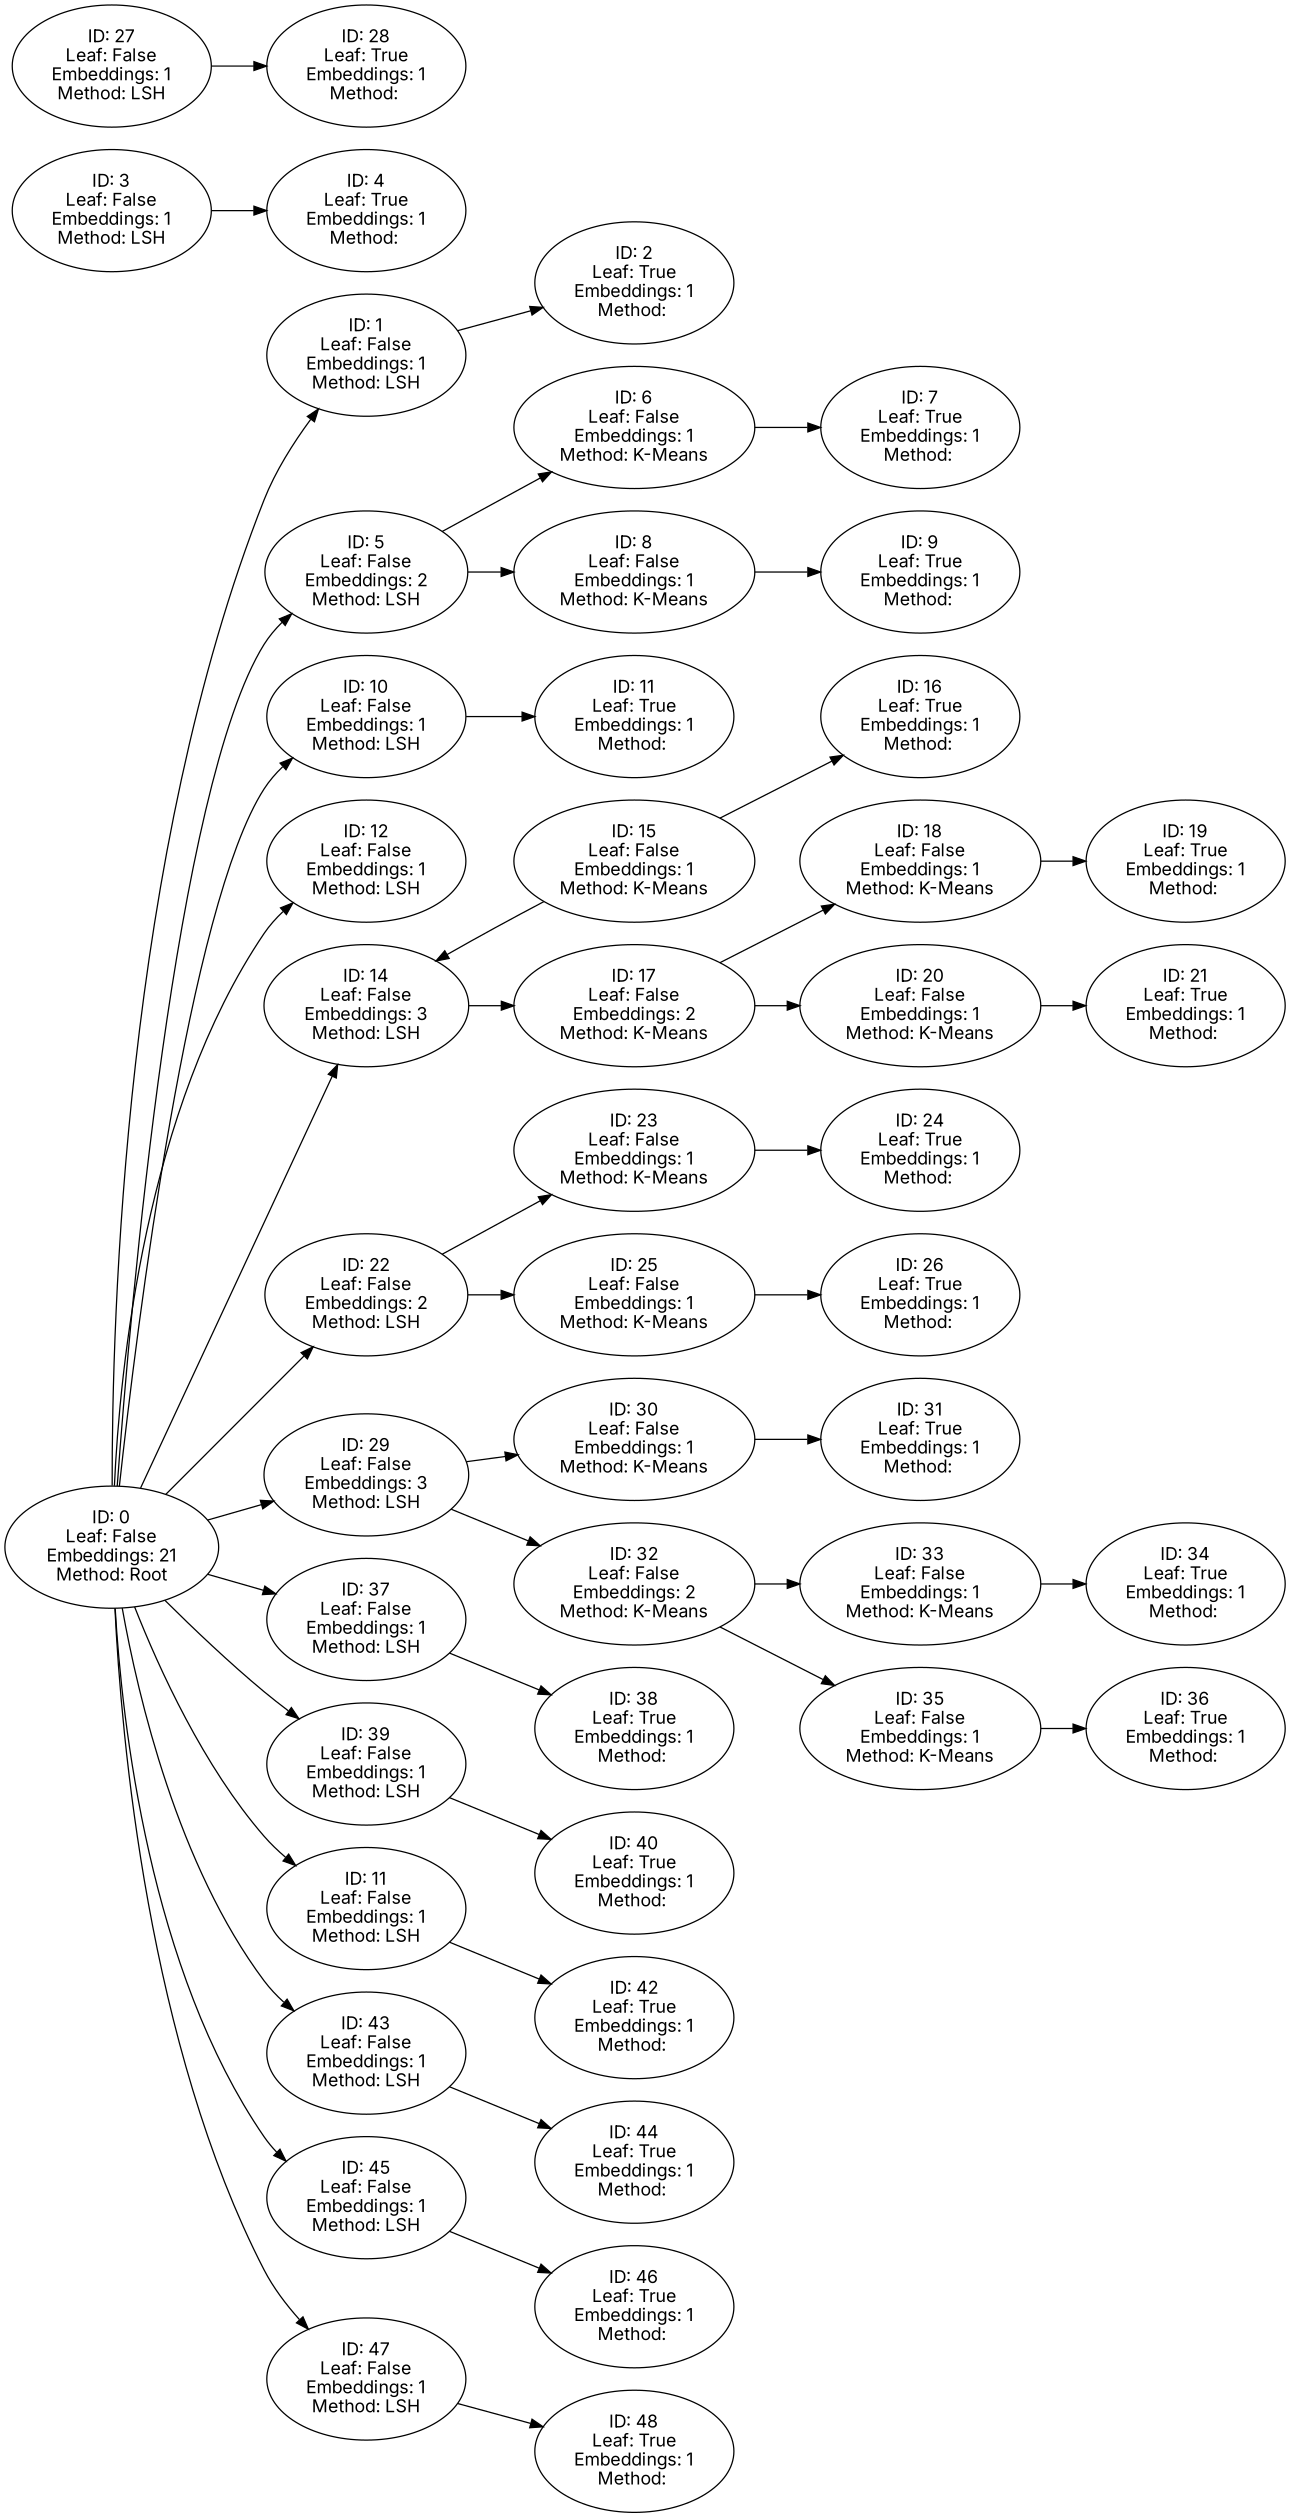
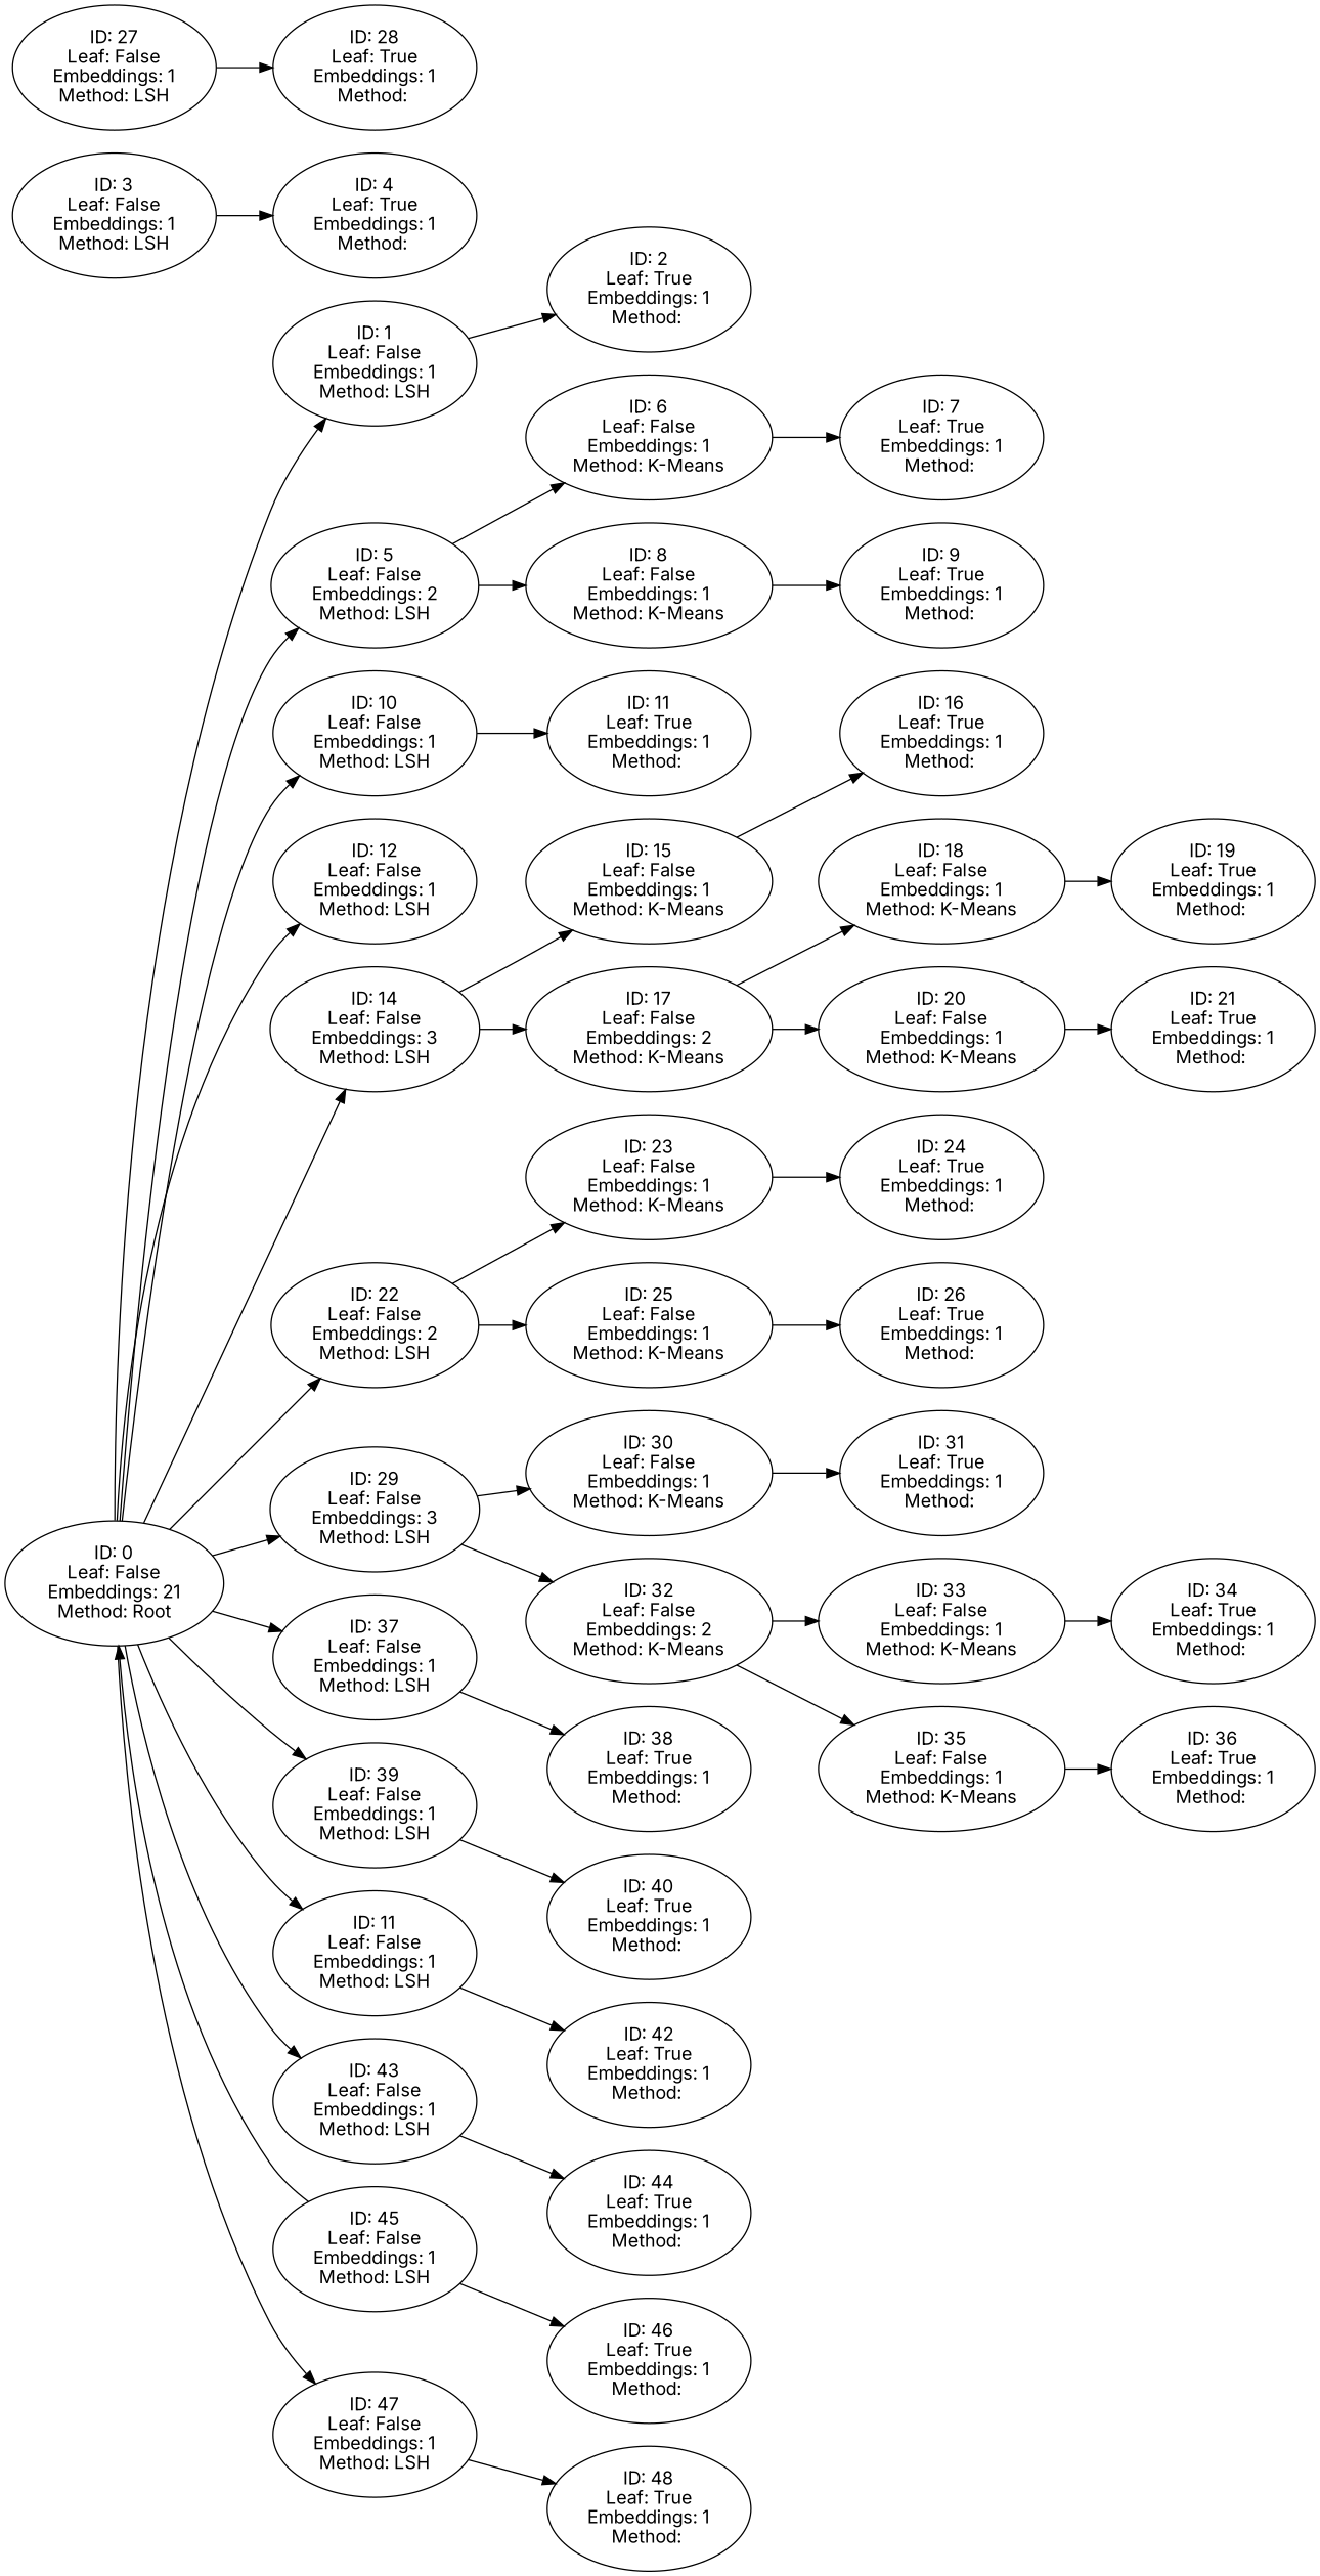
  digraph {
    fontname=Inter
    rankdir=LR
    node [fontname=Inter]
    edge [fontname=Inter]
    n1 [label="ID: 0\nLeaf: False\nEmbeddings: 21\nMethod: Root"]
    n2 [label="ID: 1\nLeaf: False\nEmbeddings: 1\nMethod: LSH"]
    n3 [label="ID: 5\nLeaf: False\nEmbeddings: 2\nMethod: LSH"]
    n4 [label="ID: 10\nLeaf: False\nEmbeddings: 1\nMethod: LSH"]
    n5 [label="ID: 12\nLeaf: False\nEmbeddings: 1\nMethod: LSH"]
    n6 [label="ID: 14\nLeaf: False\nEmbeddings: 3\nMethod: LSH"]
    n7 [label="ID: 22\nLeaf: False\nEmbeddings: 2\nMethod: LSH"]
    n8 [label="ID: 29\nLeaf: False\nEmbeddings: 3\nMethod: LSH"]
    n9 [label="ID: 37\nLeaf: False\nEmbeddings: 1\nMethod: LSH"]
    n10 [label="ID: 39\nLeaf: False\nEmbeddings: 1\nMethod: LSH"]
    n11 [label="ID: 11\nLeaf: False\nEmbeddings: 1\nMethod: LSH"]
    n12 [label="ID: 43\nLeaf: False\nEmbeddings: 1\nMethod: LSH"]
    n13 [label="ID: 45\nLeaf: False\nEmbeddings: 1\nMethod: LSH"]
    n14 [label="ID: 47\nLeaf: False\nEmbeddings: 1\nMethod: LSH"]
    n15 [label="ID: 2\nLeaf: True\nEmbeddings: 1\nMethod: "]
    n16 [label="ID: 3\nLeaf: False\nEmbeddings: 1\nMethod: LSH"]
    n17 [label="ID: 4\nLeaf: True\nEmbeddings: 1\nMethod: "]
    n18 [label="ID: 6\nLeaf: False\nEmbeddings: 1\nMethod: K-Means"]
    n19 [label="ID: 8\nLeaf: False\nEmbeddings: 1\nMethod: K-Means"]
    n20 [label="ID: 11\nLeaf: True\nEmbeddings: 1\nMethod: "]
    n21 [label="ID: 15\nLeaf: False\nEmbeddings: 1\nMethod: K-Means"]
    n22 [label="ID: 17\nLeaf: False\nEmbeddings: 2\nMethod: K-Means"]
    n23 [label="ID: 23\nLeaf: False\nEmbeddings: 1\nMethod: K-Means"]
    n24 [label="ID: 25\nLeaf: False\nEmbeddings: 1\nMethod: K-Means"]
    n25 [label="ID: 27\nLeaf: False\nEmbeddings: 1\nMethod: LSH"]
    n26 [label="ID: 28\nLeaf: True\nEmbeddings: 1\nMethod: "]
    n27 [label="ID: 30\nLeaf: False\nEmbeddings: 1\nMethod: K-Means"]
    n28 [label="ID: 32\nLeaf: False\nEmbeddings: 2\nMethod: K-Means"]
    n29 [label="ID: 38\nLeaf: True\nEmbeddings: 1\nMethod: "]
    n30 [label="ID: 40\nLeaf: True\nEmbeddings: 1\nMethod: "]
    n31 [label="ID: 42\nLeaf: True\nEmbeddings: 1\nMethod: "]
    n32 [label="ID: 44\nLeaf: True\nEmbeddings: 1\nMethod: "]
    n33 [label="ID: 46\nLeaf: True\nEmbeddings: 1\nMethod: "]
    n34 [label="ID: 48\nLeaf: True\nEmbeddings: 1\nMethod: "]
    n35 [label="ID: 7\nLeaf: True\nEmbeddings: 1\nMethod: "]
    n36 [label="ID: 9\nLeaf: True\nEmbeddings: 1\nMethod: "]
    n37 [label="ID: 16\nLeaf: True\nEmbeddings: 1\nMethod: "]
    n38 [label="ID: 18\nLeaf: False\nEmbeddings: 1\nMethod: K-Means"]
    n39 [label="ID: 20\nLeaf: False\nEmbeddings: 1\nMethod: K-Means"]
    n40 [label="ID: 19\nLeaf: True\nEmbeddings: 1\nMethod: "]
    n41 [label="ID: 21\nLeaf: True\nEmbeddings: 1\nMethod: "]
    n42 [label="ID: 24\nLeaf: True\nEmbeddings: 1\nMethod: "]
    n43 [label="ID: 26\nLeaf: True\nEmbeddings: 1\nMethod: "]
    n44 [label="ID: 31\nLeaf: True\nEmbeddings: 1\nMethod: "]
    n45 [label="ID: 33\nLeaf: False\nEmbeddings: 1\nMethod: K-Means"]
    n46 [label="ID: 35\nLeaf: False\nEmbeddings: 1\nMethod: K-Means"]
    n47 [label="ID: 34\nLeaf: True\nEmbeddings: 1\nMethod: "]
    n48 [label="ID: 36\nLeaf: True\nEmbeddings: 1\nMethod: "]
    n1 -> n2
    n1 -> n3
    n1 -> n4
    n1 -> n5
    n1 -> n6
    n1 -> n7
    n1 -> n8
    n1 -> n9
    n1 -> n10
    n1 -> n11
    n1 -> n12
-   n1 -> n13
+   n13 -> n1
    n1 -> n14
    n2 -> n15
    n3 -> n18
    n3 -> n19
    n4 -> n20
-   n21 -> n6
+   n6 -> n21
    n6 -> n22
    n7 -> n23
    n7 -> n24
    n8 -> n27
    n8 -> n28
    n9 -> n29
    n10 -> n30
    n11 -> n31
    n12 -> n32
    n13 -> n33
    n14 -> n34
    n16 -> n17
    n18 -> n35
    n19 -> n36
    n21 -> n37
    n22 -> n38
    n22 -> n39
    n23 -> n42
    n24 -> n43
    n25 -> n26
    n27 -> n44
    n28 -> n45
    n28 -> n46
    n38 -> n40
    n39 -> n41
    n45 -> n47
    n46 -> n48
  }
